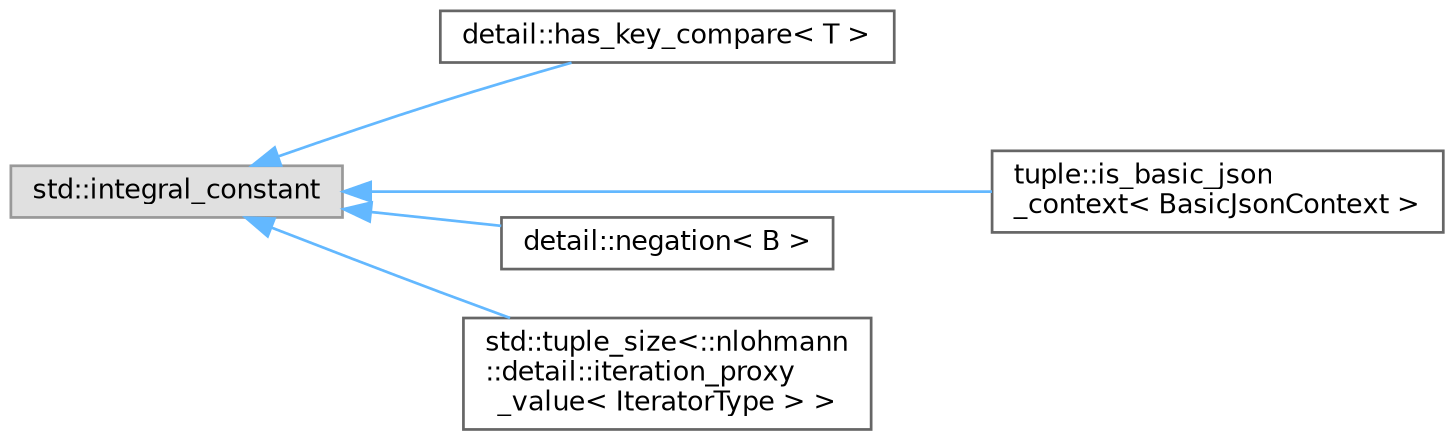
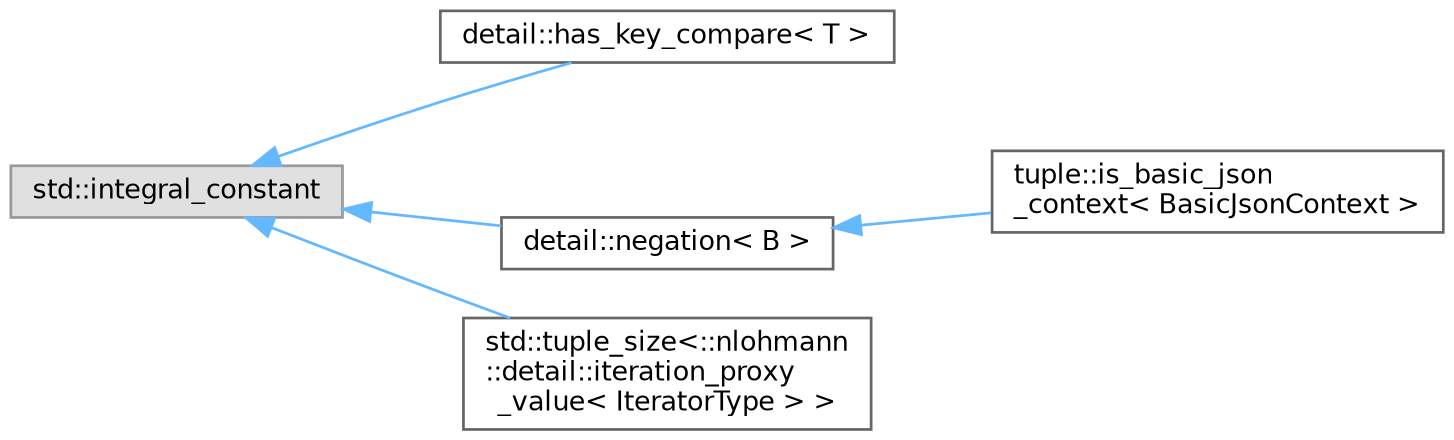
  digraph {
    rankdir=LR
    node [color=grey40 fillcolor=white fontname=Helvetica fontsize=10 shape=box style=filled]
    edge [color=steelblue1 dir=back fontname=Helvetica fontsize=10 labelfontname=Helvetica labelfontsize=10 style=solid]
    n1 [color=grey60 fillcolor="#E0E0E0" height=0.2 label="std::integral_constant" width=0.4]
    n2 [height=0.2 label="detail::has_key_compare\< T \>" width=0.4]
    n3 [height=0.2 label="tuple::is_basic_json\l_context\< BasicJsonContext \>" width=0.4]
    n4 [height=0.2 label="detail::negation\< B \>" width=0.4]
    n5 [height=0.2 label="std::tuple_size\<::nlohmann\l::detail::iteration_proxy\l_value\< IteratorType \> \>" width=0.4]
    n1 -> n2
-   n1 -> n3
+   n4 -> n3
    n1 -> n4
    n1 -> n5
  }
